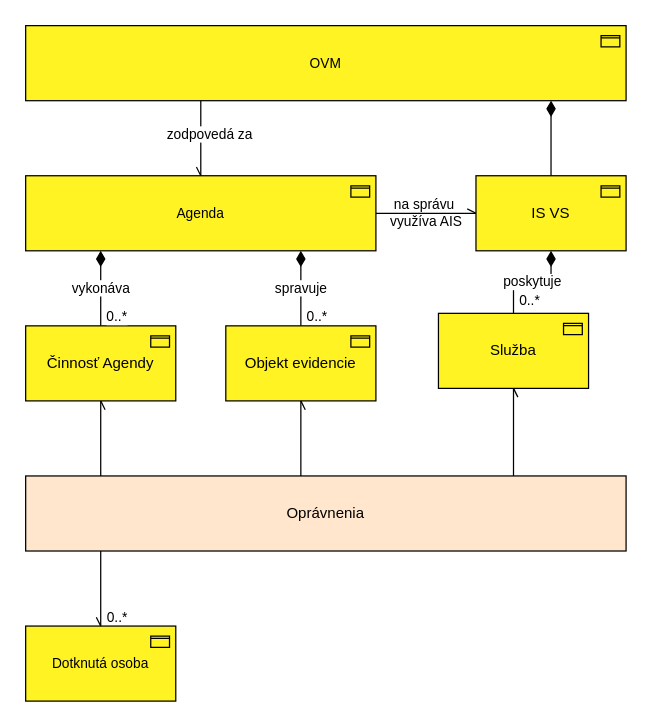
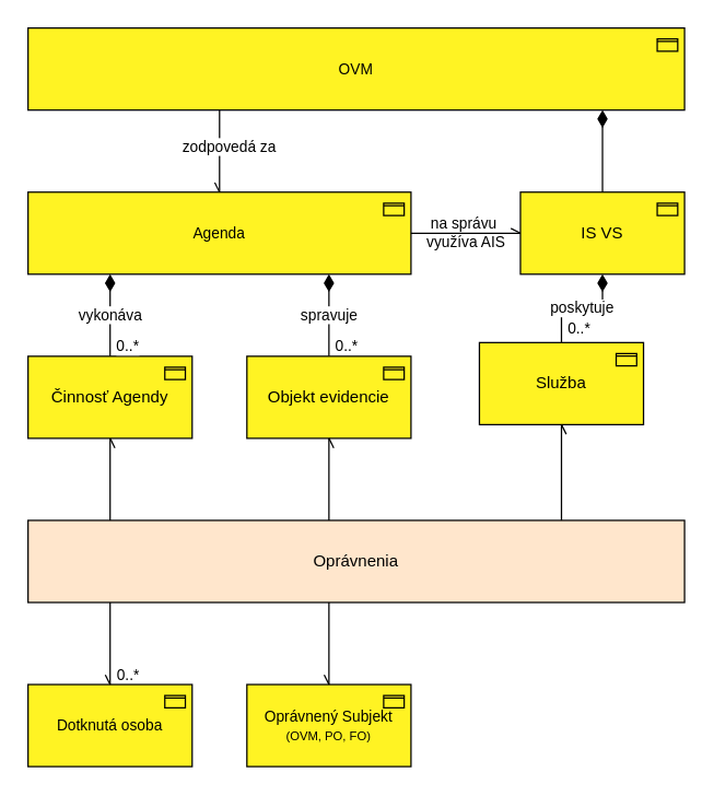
  <mxCell id="0" />
  <mxCell id="1" parent="0" />
  <mxCell id="2" value="&lt;span style=&quot;font-size: 12px;&quot;&gt;Oprávnenia&lt;/span&gt;" style="rounded=0;whiteSpace=wrap;html=1;fontFamily=Helvetica;fontSize=11;labelBackgroundColor=none;fillColor=#ffe6cc;strokeColor=#000000;" parent="1" vertex="1"><mxGeometry x="20" y="380" width="480" height="60" as="geometry" /></mxCell>
  <mxCell id="3" value="spravuje" style="html=1;startArrow=diamondThin;startFill=1;startSize=10;endArrow=none;endFill=0;rounded=0;strokeColor=#000000;edgeStyle=elbowEdgeStyle;horizontal=1;verticalAlign=middle;" parent="1" source="5" target="12" edge="1"><mxGeometry width="160" relative="1" as="geometry"><mxPoint x="240" y="200" as="sourcePoint" /><mxPoint x="240" y="260" as="targetPoint" /></mxGeometry></mxCell>
  <mxCell id="4" value="0..*" style="edgeLabel;html=1;align=left;verticalAlign=middle;resizable=0;points=[];" parent="3" vertex="1" connectable="0"><mxGeometry x="0.752" y="-1" relative="1" as="geometry"><mxPoint x="4" y="-1" as="offset" /></mxGeometry></mxCell>
  <mxCell id="5" value="&lt;span style=&quot;font-size: 11px;&quot;&gt;Agenda&lt;/span&gt;" style="html=1;outlineConnect=0;whiteSpace=wrap;fillColor=#FFF323;shape=mxgraph.archimate3.application;appType=passive;archiType=square;strokeColor=#000000;" parent="1" vertex="1"><mxGeometry x="20" y="140" width="280" height="60" as="geometry" /></mxCell>
  <mxCell id="6" value="na správu&amp;nbsp;&lt;div&gt;využíva AIS&lt;/div&gt;" style="edgeStyle=orthogonalEdgeStyle;rounded=0;orthogonalLoop=1;jettySize=auto;html=1;endArrow=openAsync;endFill=0;horizontal=1;labelBackgroundColor=none;entryX=0;entryY=0.5;entryDx=0;entryDy=0;entryPerimeter=0;exitX=1;exitY=0.5;exitDx=0;exitDy=0;exitPerimeter=0;" parent="1" source="5" target="16" edge="1"><mxGeometry relative="1" as="geometry" /></mxCell>
  <mxCell id="7" value="&lt;span style=&quot;font-size: 11px;&quot;&gt;OVM&lt;/span&gt;" style="html=1;outlineConnect=0;whiteSpace=wrap;fillColor=#FFF323;shape=mxgraph.archimate3.application;appType=passive;archiType=square;strokeColor=#000000;" parent="1" vertex="1"><mxGeometry x="20" y="20" width="480" height="60" as="geometry" /></mxCell>
  <mxCell id="8" style="edgeStyle=elbowEdgeStyle;rounded=0;orthogonalLoop=1;jettySize=auto;html=1;endArrow=none;startFill=0;startArrow=openAsync;" parent="1" source="9" target="2" edge="1"><mxGeometry relative="1" as="geometry" /></mxCell>
  <mxCell id="9" value="Činnosť Agendy" style="html=1;outlineConnect=0;whiteSpace=wrap;fillColor=#FFF323;shape=mxgraph.archimate3.application;appType=passive;archiType=square;strokeColor=#000000;" parent="1" vertex="1"><mxGeometry x="20" y="260" width="120" height="60" as="geometry" /></mxCell>
  <mxCell id="10" value="" style="edgeStyle=elbowEdgeStyle;html=1;endArrow=none;rounded=0;startArrow=openAsync;startFill=0;" parent="1" source="5" target="7" edge="1"><mxGeometry width="160" relative="1" as="geometry"><mxPoint x="310" y="20" as="sourcePoint" /><mxPoint x="470" y="20" as="targetPoint" /></mxGeometry></mxCell>
  <mxCell id="11" value="zodpovedá za" style="edgeLabel;html=1;align=center;verticalAlign=bottom;resizable=0;points=[];" parent="10" vertex="1" connectable="0"><mxGeometry x="-0.13" y="1" relative="1" as="geometry"><mxPoint x="7" y="1" as="offset" /></mxGeometry></mxCell>
  <mxCell id="12" value="Objekt evidencie" style="html=1;outlineConnect=0;whiteSpace=wrap;fillColor=#FFF323;shape=mxgraph.archimate3.application;appType=passive;archiType=square;strokeColor=#000000;" parent="1" vertex="1"><mxGeometry x="180" y="260" width="120" height="60" as="geometry" /></mxCell>
  <mxCell id="13" value="vykonáva" style="html=1;startArrow=diamondThin;startFill=1;startSize=10;endArrow=none;endFill=0;rounded=0;strokeColor=#000000;edgeStyle=elbowEdgeStyle;" parent="1" source="5" target="9" edge="1"><mxGeometry width="160" relative="1" as="geometry"><mxPoint x="250" y="210" as="sourcePoint" /><mxPoint x="250" y="270" as="targetPoint" /></mxGeometry></mxCell>
  <mxCell id="14" value="0..*" style="edgeLabel;html=1;align=left;verticalAlign=middle;resizable=0;points=[];" parent="13" vertex="1" connectable="0"><mxGeometry x="0.752" y="-1" relative="1" as="geometry"><mxPoint x="4" y="-1" as="offset" /></mxGeometry></mxCell>
+ <mxCell id="15" value="&lt;span style=&quot;font-size: 11px;&quot;&gt;Oprávnený Subjekt&lt;/span&gt;&lt;div style=&quot;font-size: 11px;&quot;&gt;&lt;font style=&quot;font-size: 9px;&quot;&gt;(OVM, PO, FO)&lt;/font&gt;&lt;/div&gt;" style="html=1;outlineConnect=0;whiteSpace=wrap;fillColor=#FFF323;shape=mxgraph.archimate3.application;appType=passive;archiType=square;strokeColor=#000000;" parent="1" vertex="1"><mxGeometry x="180" y="500" width="120" height="60" as="geometry" /></mxCell>
  <mxCell id="16" value="IS VS" style="html=1;outlineConnect=0;whiteSpace=wrap;fillColor=#FFF323;shape=mxgraph.archimate3.application;appType=passive;archiType=square;strokeColor=#000000;" parent="1" vertex="1"><mxGeometry x="380" y="140" width="120" height="60" as="geometry" /></mxCell>
  <mxCell id="17" value="Služba" style="html=1;outlineConnect=0;whiteSpace=wrap;fillColor=#FFF323;shape=mxgraph.archimate3.application;appType=passive;archiType=square;strokeColor=#000000;" parent="1" vertex="1"><mxGeometry x="350" y="250" width="120" height="60" as="geometry" /></mxCell>
  <mxCell id="18" value="poskytuje" style="html=1;startArrow=diamondThin;startFill=1;startSize=10;endArrow=none;endFill=0;rounded=0;strokeColor=#000000;edgeStyle=elbowEdgeStyle;horizontal=1;verticalAlign=middle;exitX=0.5;exitY=1;exitDx=0;exitDy=0;exitPerimeter=0;entryX=0.5;entryY=0;entryDx=0;entryDy=0;entryPerimeter=0;elbow=vertical;" parent="1" source="16" target="17" edge="1"><mxGeometry width="160" relative="1" as="geometry"><mxPoint x="250" y="210" as="sourcePoint" /><mxPoint x="250" y="310" as="targetPoint" /></mxGeometry></mxCell>
  <mxCell id="19" value="0..*" style="edgeLabel;html=1;align=left;verticalAlign=middle;resizable=0;points=[];" parent="18" vertex="1" connectable="0"><mxGeometry x="0.752" y="-1" relative="1" as="geometry"><mxPoint x="4" y="-1" as="offset" /></mxGeometry></mxCell>
  <mxCell id="20" value="" style="html=1;startArrow=diamondThin;startFill=1;startSize=10;endArrow=none;endFill=0;rounded=0;strokeColor=#000000;edgeStyle=elbowEdgeStyle;entryX=0.5;entryY=0;entryDx=0;entryDy=0;entryPerimeter=0;" parent="1" source="7" target="16" edge="1"><mxGeometry width="160" relative="1" as="geometry"><mxPoint x="439.86" y="40" as="sourcePoint" /><mxPoint x="439.86" y="140" as="targetPoint" /></mxGeometry></mxCell>
  <mxCell id="21" style="edgeStyle=elbowEdgeStyle;rounded=0;orthogonalLoop=1;jettySize=auto;html=1;endArrow=none;startFill=0;startArrow=openAsync;exitX=0.5;exitY=1;exitDx=0;exitDy=0;exitPerimeter=0;" parent="1" source="12" target="2" edge="1"><mxGeometry relative="1" as="geometry"><mxPoint x="90" y="330" as="sourcePoint" /><mxPoint x="90" y="410" as="targetPoint" /></mxGeometry></mxCell>
  <mxCell id="22" style="edgeStyle=elbowEdgeStyle;rounded=0;orthogonalLoop=1;jettySize=auto;html=1;endArrow=none;startFill=0;startArrow=openAsync;exitX=0.5;exitY=1;exitDx=0;exitDy=0;exitPerimeter=0;" parent="1" source="17" target="2" edge="1"><mxGeometry relative="1" as="geometry"><mxPoint x="250" y="330" as="sourcePoint" /><mxPoint x="250" y="410" as="targetPoint" /></mxGeometry></mxCell>
+ <mxCell id="23" style="edgeStyle=elbowEdgeStyle;rounded=0;orthogonalLoop=1;jettySize=auto;html=1;endArrow=none;startFill=0;startArrow=openAsync;" parent="1" source="15" target="2" edge="1"><mxGeometry relative="1" as="geometry"><mxPoint x="250" y="330" as="sourcePoint" /><mxPoint x="250" y="410" as="targetPoint" /></mxGeometry></mxCell>
  <mxCell id="24" value="&lt;span style=&quot;font-size: 11px;&quot;&gt;Dotknutá osoba&lt;/span&gt;" style="html=1;outlineConnect=0;whiteSpace=wrap;fillColor=#FFF323;shape=mxgraph.archimate3.application;appType=passive;archiType=square;strokeColor=#000000;" parent="1" vertex="1"><mxGeometry x="20" y="500" width="120" height="60" as="geometry" /></mxCell>
  <mxCell id="25" style="edgeStyle=elbowEdgeStyle;rounded=0;orthogonalLoop=1;jettySize=auto;html=1;endArrow=none;startFill=0;startArrow=openAsync;" parent="1" source="24" target="2" edge="1"><mxGeometry relative="1" as="geometry"><mxPoint x="90" y="330" as="sourcePoint" /><mxPoint x="90" y="390" as="targetPoint" /></mxGeometry></mxCell>
  <mxCell id="26" value="0..*" style="edgeLabel;html=1;align=center;verticalAlign=top;resizable=0;points=[];fontFamily=Helvetica;fontSize=11;fontColor=default;labelBackgroundColor=none;" parent="25" vertex="1" connectable="0"><mxGeometry x="-0.631" relative="1" as="geometry"><mxPoint x="12" y="-9" as="offset" /></mxGeometry></mxCell>
